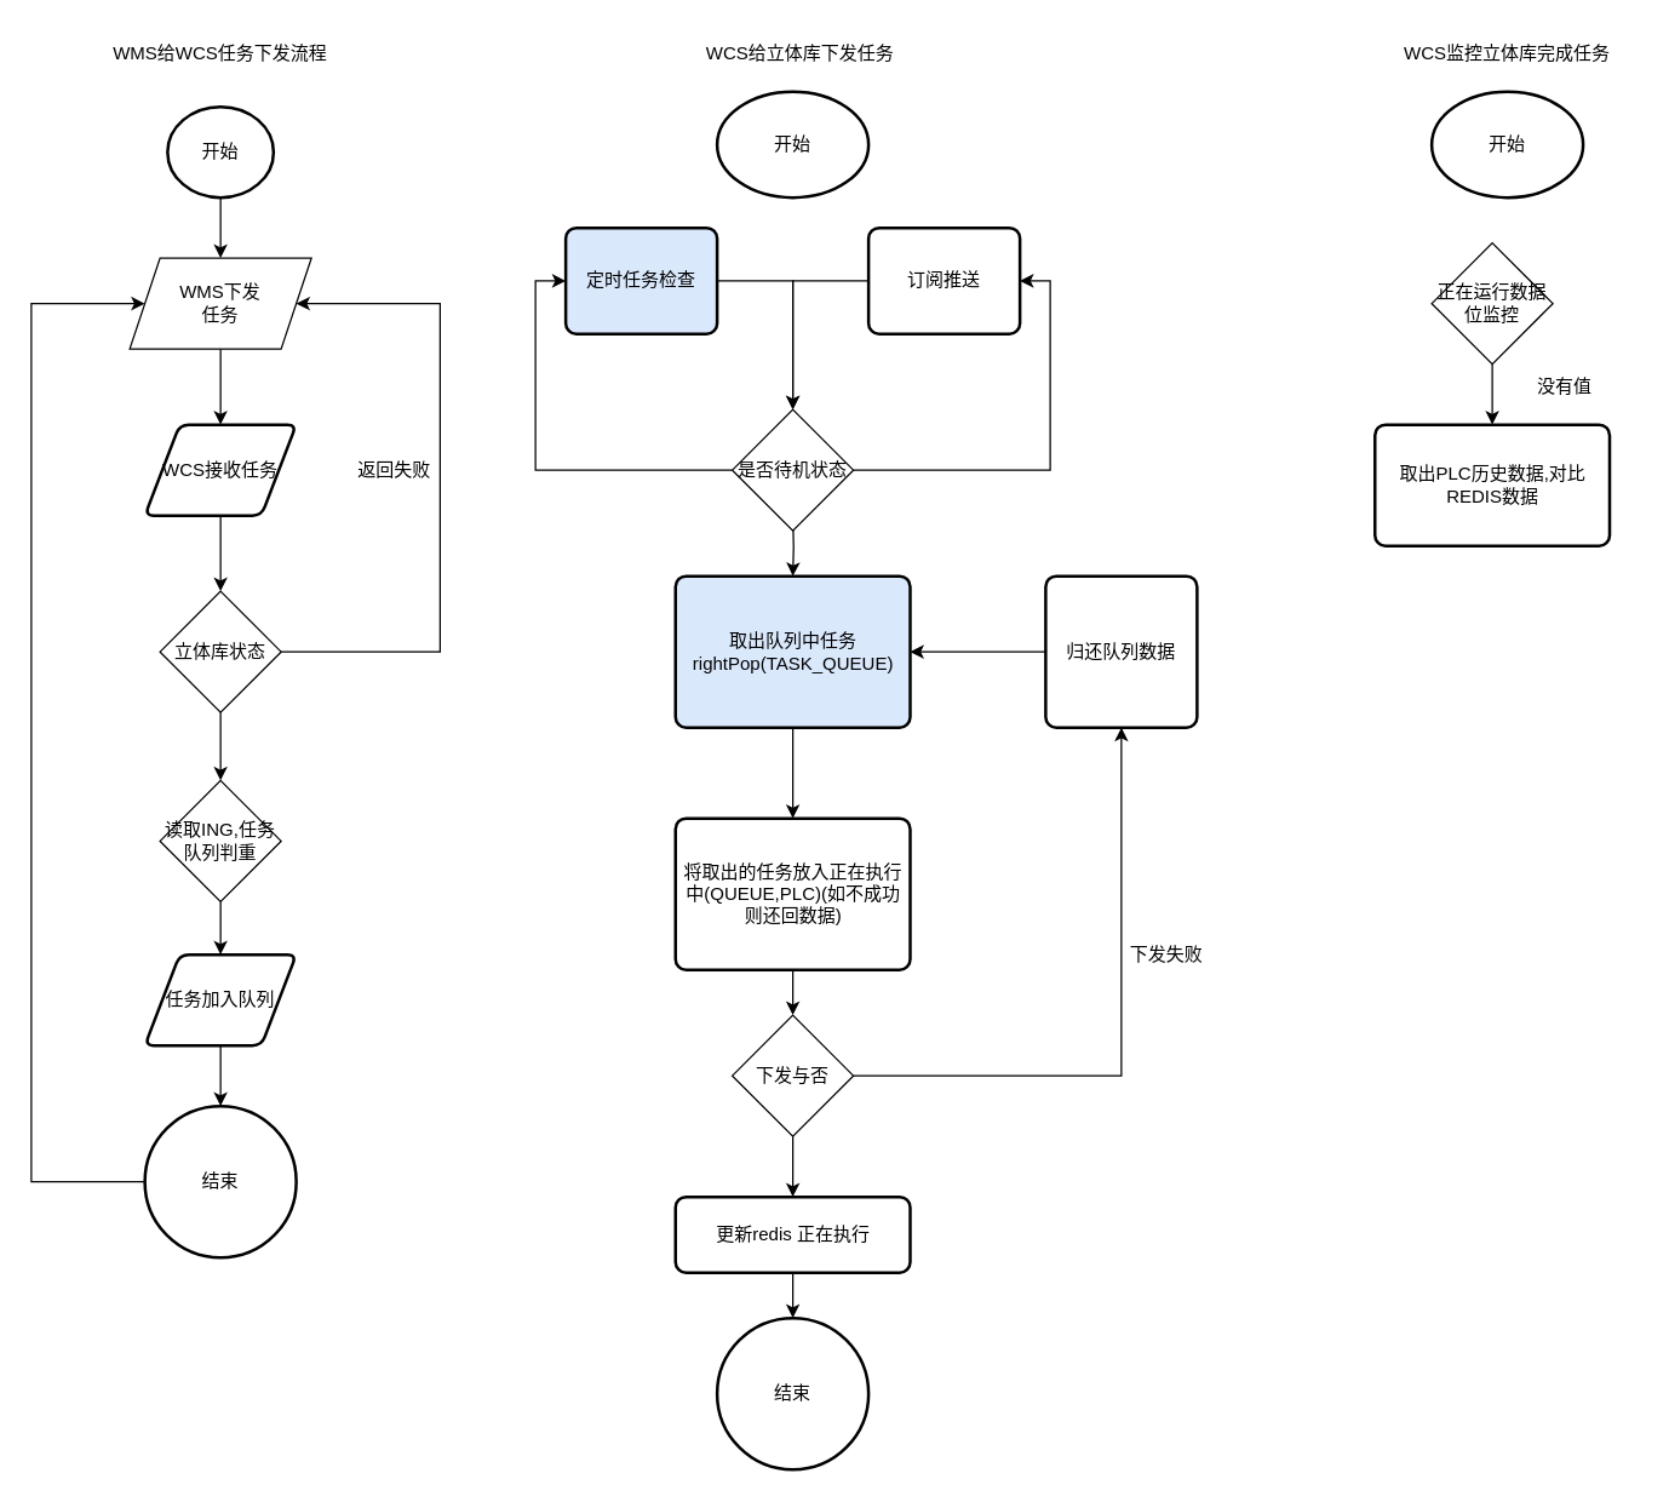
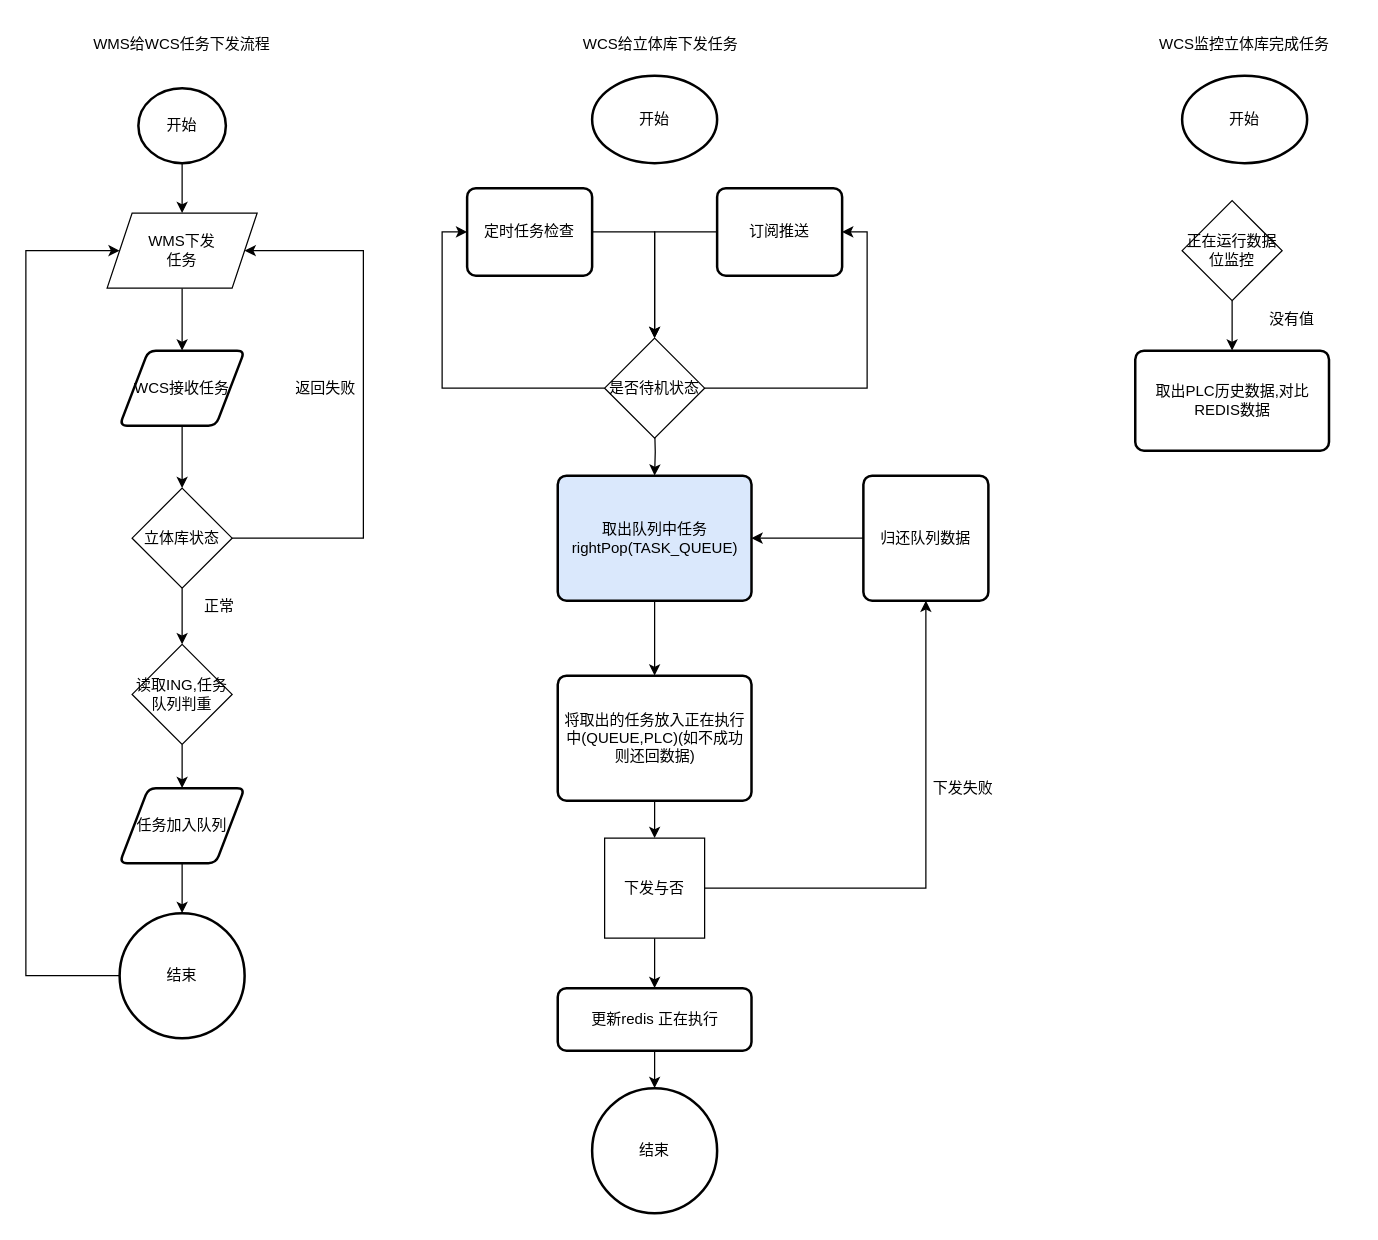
  <mxCell id="0" />
  <mxCell id="1" parent="0" />
  <mxCell id="2" value="" style="edgeStyle=orthogonalEdgeStyle;rounded=0;orthogonalLoop=1;jettySize=auto;html=1;" edge="1" parent="1" source="3" target="12"><mxGeometry relative="1" as="geometry" /></mxCell>
  <mxCell id="3" value="开始" style="strokeWidth=2;html=1;shape=mxgraph.flowchart.start_2;whiteSpace=wrap;" vertex="1" parent="1"><mxGeometry x="110" y="70" width="70" height="60" as="geometry" /></mxCell>
  <mxCell id="4" value="WMS给WCS任务下发流程" style="text;html=1;align=center;verticalAlign=middle;whiteSpace=wrap;rounded=0;" vertex="1" parent="1"><mxGeometry x="65" y="20" width="160" height="30" as="geometry" /></mxCell>
  <mxCell id="5" value="" style="edgeStyle=orthogonalEdgeStyle;rounded=0;orthogonalLoop=1;jettySize=auto;html=1;" edge="1" parent="1" source="6" target="8"><mxGeometry relative="1" as="geometry" /></mxCell>
  <mxCell id="6" value="WCS接收任务" style="shape=parallelogram;html=1;strokeWidth=2;perimeter=parallelogramPerimeter;whiteSpace=wrap;rounded=1;arcSize=12;size=0.23;" vertex="1" parent="1"><mxGeometry x="95" y="280" width="100" height="60" as="geometry" /></mxCell>
  <mxCell id="7" value="" style="edgeStyle=orthogonalEdgeStyle;rounded=0;orthogonalLoop=1;jettySize=auto;html=1;" edge="1" parent="1" source="8" target="10"><mxGeometry relative="1" as="geometry" /></mxCell>
  <mxCell id="8" value="立体库状态" style="rhombus;whiteSpace=wrap;html=1;" vertex="1" parent="1"><mxGeometry x="105" y="390" width="80" height="80" as="geometry" /></mxCell>
  <mxCell id="9" value="" style="edgeStyle=orthogonalEdgeStyle;rounded=0;orthogonalLoop=1;jettySize=auto;html=1;" edge="1" parent="1" source="10" target="17"><mxGeometry relative="1" as="geometry" /></mxCell>
  <mxCell id="10" value="读取ING,任务队列判重" style="rhombus;whiteSpace=wrap;html=1;" vertex="1" parent="1"><mxGeometry x="105" y="515" width="80" height="80" as="geometry" /></mxCell>
  <mxCell id="11" value="" style="edgeStyle=orthogonalEdgeStyle;rounded=0;orthogonalLoop=1;jettySize=auto;html=1;" edge="1" parent="1" source="12" target="6"><mxGeometry relative="1" as="geometry" /></mxCell>
  <mxCell id="12" value="WMS下发&lt;div&gt;任务&lt;/div&gt;" style="shape=parallelogram;perimeter=parallelogramPerimeter;whiteSpace=wrap;html=1;fixedSize=1;" vertex="1" parent="1"><mxGeometry x="85" y="170" width="120" height="60" as="geometry" /></mxCell>
  <mxCell id="13" value="" style="endArrow=classic;html=1;rounded=0;exitX=1;exitY=0.5;exitDx=0;exitDy=0;entryX=1;entryY=0.5;entryDx=0;entryDy=0;" edge="1" parent="1" source="8" target="12"><mxGeometry width="50" height="50" relative="1" as="geometry"><mxPoint x="370" y="390" as="sourcePoint" /><mxPoint x="290" y="210" as="targetPoint" /><Array as="points"><mxPoint x="290" y="430" /><mxPoint x="290" y="200" /></Array></mxGeometry></mxCell>
  <mxCell id="14" value="返回失败" style="text;html=1;align=center;verticalAlign=middle;whiteSpace=wrap;rounded=0;" vertex="1" parent="1"><mxGeometry x="230" y="295" width="60" height="30" as="geometry" /></mxCell>
+ <mxCell id="15" value="正常" style="text;html=1;align=center;verticalAlign=middle;whiteSpace=wrap;rounded=0;" vertex="1" parent="1"><mxGeometry x="145" y="470" width="60" height="30" as="geometry" /></mxCell>
  <mxCell id="16" value="" style="edgeStyle=orthogonalEdgeStyle;rounded=0;orthogonalLoop=1;jettySize=auto;html=1;" edge="1" parent="1" source="17" target="19"><mxGeometry relative="1" as="geometry" /></mxCell>
  <mxCell id="17" value="任务加入队列" style="shape=parallelogram;html=1;strokeWidth=2;perimeter=parallelogramPerimeter;whiteSpace=wrap;rounded=1;arcSize=12;size=0.23;" vertex="1" parent="1"><mxGeometry x="95" y="630" width="100" height="60" as="geometry" /></mxCell>
  <mxCell id="18" value="" style="edgeStyle=orthogonalEdgeStyle;rounded=0;orthogonalLoop=1;jettySize=auto;html=1;entryX=0;entryY=0.5;entryDx=0;entryDy=0;" edge="1" parent="1" source="19" target="12"><mxGeometry relative="1" as="geometry"><mxPoint x="60" y="200" as="targetPoint" /><Array as="points"><mxPoint x="20" y="780" /><mxPoint x="20" y="200" /></Array></mxGeometry></mxCell>
  <mxCell id="19" value="结束" style="strokeWidth=2;html=1;shape=mxgraph.flowchart.start_2;whiteSpace=wrap;" vertex="1" parent="1"><mxGeometry x="95" y="730" width="100" height="100" as="geometry" /></mxCell>
  <mxCell id="20" value="WCS给立体库下发任务" style="text;html=1;align=center;verticalAlign=middle;whiteSpace=wrap;rounded=0;" vertex="1" parent="1"><mxGeometry x="443" y="20" width="170" height="30" as="geometry" /></mxCell>
  <mxCell id="21" value="开始" style="strokeWidth=2;html=1;shape=mxgraph.flowchart.start_2;whiteSpace=wrap;" vertex="1" parent="1"><mxGeometry x="473" y="60" width="100" height="70" as="geometry" /></mxCell>
  <mxCell id="22" value="" style="edgeStyle=orthogonalEdgeStyle;rounded=0;orthogonalLoop=1;jettySize=auto;html=1;" edge="1" parent="1" target="27"><mxGeometry relative="1" as="geometry"><mxPoint x="523" y="340" as="sourcePoint" /></mxGeometry></mxCell>
  <mxCell id="23" style="edgeStyle=orthogonalEdgeStyle;rounded=0;orthogonalLoop=1;jettySize=auto;html=1;entryX=1;entryY=0.5;entryDx=0;entryDy=0;" edge="1" parent="1" source="25" target="48"><mxGeometry relative="1" as="geometry" /></mxCell>
  <mxCell id="24" style="edgeStyle=orthogonalEdgeStyle;rounded=0;orthogonalLoop=1;jettySize=auto;html=1;entryX=0;entryY=0.5;entryDx=0;entryDy=0;" edge="1" parent="1" source="25" target="46"><mxGeometry relative="1" as="geometry" /></mxCell>
  <mxCell id="25" value="是否待机状态" style="rhombus;whiteSpace=wrap;html=1;" vertex="1" parent="1"><mxGeometry x="483" y="270" width="80" height="80" as="geometry" /></mxCell>
  <mxCell id="26" value="" style="edgeStyle=orthogonalEdgeStyle;rounded=0;orthogonalLoop=1;jettySize=auto;html=1;" edge="1" parent="1" source="27" target="29"><mxGeometry relative="1" as="geometry" /></mxCell>
  <mxCell id="27" value="取出队列中任务rightPop(TASK_QUEUE)" style="rounded=1;whiteSpace=wrap;html=1;absoluteArcSize=1;arcSize=14;strokeWidth=2;fillColor=#dae8fc;" vertex="1" parent="1"><mxGeometry x="445.5" y="380" width="155" height="100" as="geometry" /></mxCell>
  <mxCell id="28" value="" style="edgeStyle=orthogonalEdgeStyle;rounded=0;orthogonalLoop=1;jettySize=auto;html=1;" edge="1" parent="1" source="29" target="34"><mxGeometry relative="1" as="geometry" /></mxCell>
  <mxCell id="29" value="将取出的任务放入正在执行中(QUEUE,PLC)(如不成功则还回数据)" style="rounded=1;whiteSpace=wrap;html=1;absoluteArcSize=1;arcSize=14;strokeWidth=2;" vertex="1" parent="1"><mxGeometry x="445.5" y="540" width="155" height="100" as="geometry" /></mxCell>
  <mxCell id="30" value="" style="edgeStyle=orthogonalEdgeStyle;rounded=0;orthogonalLoop=1;jettySize=auto;html=1;" edge="1" parent="1" source="31" target="38"><mxGeometry relative="1" as="geometry" /></mxCell>
  <mxCell id="31" value="更新redis 正在执行" style="rounded=1;whiteSpace=wrap;html=1;absoluteArcSize=1;arcSize=14;strokeWidth=2;" vertex="1" parent="1"><mxGeometry x="445.5" y="790" width="155" height="50" as="geometry" /></mxCell>
  <mxCell id="32" style="edgeStyle=orthogonalEdgeStyle;rounded=0;orthogonalLoop=1;jettySize=auto;html=1;entryX=0.5;entryY=1;entryDx=0;entryDy=0;" edge="1" parent="1" source="34" target="36"><mxGeometry relative="1" as="geometry" /></mxCell>
  <mxCell id="33" value="" style="edgeStyle=orthogonalEdgeStyle;rounded=0;orthogonalLoop=1;jettySize=auto;html=1;" edge="1" parent="1" source="34" target="31"><mxGeometry relative="1" as="geometry" /></mxCell>
- <mxCell id="34" value="下发与否" style="rhombus;whiteSpace=wrap;html=1;" vertex="1" parent="1"><mxGeometry x="483" y="670" width="80" height="80" as="geometry" /></mxCell>
+ <mxCell id="34" value="下发与否" style="whiteSpace=wrap;html=1;rounded=0;" vertex="1" parent="1"><mxGeometry x="483" y="670" width="80" height="80" as="geometry" /></mxCell>
  <mxCell id="35" value="" style="edgeStyle=orthogonalEdgeStyle;rounded=0;orthogonalLoop=1;jettySize=auto;html=1;" edge="1" parent="1" source="36" target="27"><mxGeometry relative="1" as="geometry" /></mxCell>
  <mxCell id="36" value="归还队列数据" style="rounded=1;whiteSpace=wrap;html=1;absoluteArcSize=1;arcSize=14;strokeWidth=2;" vertex="1" parent="1"><mxGeometry x="690" y="380" width="100" height="100" as="geometry" /></mxCell>
  <mxCell id="37" value="下发失败" style="text;html=1;align=center;verticalAlign=middle;whiteSpace=wrap;rounded=0;" vertex="1" parent="1"><mxGeometry x="740" y="615" width="60" height="30" as="geometry" /></mxCell>
  <mxCell id="38" value="结束" style="strokeWidth=2;html=1;shape=mxgraph.flowchart.start_2;whiteSpace=wrap;" vertex="1" parent="1"><mxGeometry x="473" y="870" width="100" height="100" as="geometry" /></mxCell>
  <mxCell id="39" value="WCS监控立体库完成任务" style="text;html=1;align=center;verticalAlign=middle;whiteSpace=wrap;rounded=0;" vertex="1" parent="1"><mxGeometry x="910" y="20" width="170" height="30" as="geometry" /></mxCell>
  <mxCell id="40" value="开始" style="strokeWidth=2;html=1;shape=mxgraph.flowchart.start_2;whiteSpace=wrap;" vertex="1" parent="1"><mxGeometry x="945" y="60" width="100" height="70" as="geometry" /></mxCell>
  <mxCell id="41" value="" style="edgeStyle=orthogonalEdgeStyle;rounded=0;orthogonalLoop=1;jettySize=auto;html=1;" edge="1" parent="1" source="42" target="43"><mxGeometry relative="1" as="geometry" /></mxCell>
  <mxCell id="42" value="正在运行数据位监控" style="rhombus;whiteSpace=wrap;html=1;" vertex="1" parent="1"><mxGeometry x="945" y="160" width="80" height="80" as="geometry" /></mxCell>
  <mxCell id="43" value="取出PLC历史数据,对比REDIS数据" style="rounded=1;whiteSpace=wrap;html=1;absoluteArcSize=1;arcSize=14;strokeWidth=2;" vertex="1" parent="1"><mxGeometry x="907.5" y="280" width="155" height="80" as="geometry" /></mxCell>
  <mxCell id="44" value="没有值" style="text;html=1;align=center;verticalAlign=middle;whiteSpace=wrap;rounded=0;" vertex="1" parent="1"><mxGeometry x="1002.5" y="240" width="60" height="30" as="geometry" /></mxCell>
  <mxCell id="45" style="edgeStyle=orthogonalEdgeStyle;rounded=0;orthogonalLoop=1;jettySize=auto;html=1;" edge="1" parent="1" source="46" target="25"><mxGeometry relative="1" as="geometry" /></mxCell>
- <mxCell id="46" value="定时任务检查" style="rounded=1;whiteSpace=wrap;html=1;absoluteArcSize=1;arcSize=14;strokeWidth=2;fillColor=#dae8fc;" vertex="1" parent="1"><mxGeometry x="373" y="150" width="100" height="70" as="geometry" /></mxCell>
+ <mxCell id="46" value="定时任务检查" style="rounded=1;whiteSpace=wrap;html=1;absoluteArcSize=1;arcSize=14;strokeWidth=2;" vertex="1" parent="1"><mxGeometry x="373" y="150" width="100" height="70" as="geometry" /></mxCell>
  <mxCell id="47" style="edgeStyle=orthogonalEdgeStyle;rounded=0;orthogonalLoop=1;jettySize=auto;html=1;entryX=0.5;entryY=0;entryDx=0;entryDy=0;" edge="1" parent="1" source="48" target="25"><mxGeometry relative="1" as="geometry" /></mxCell>
  <mxCell id="48" value="订阅推送" style="rounded=1;whiteSpace=wrap;html=1;absoluteArcSize=1;arcSize=14;strokeWidth=2;" vertex="1" parent="1"><mxGeometry x="573" y="150" width="100" height="70" as="geometry" /></mxCell>
